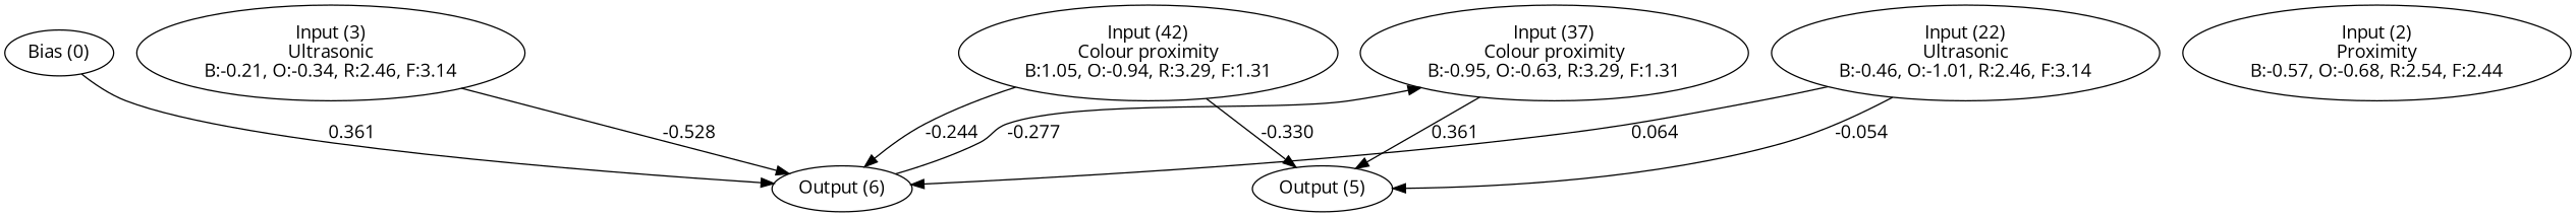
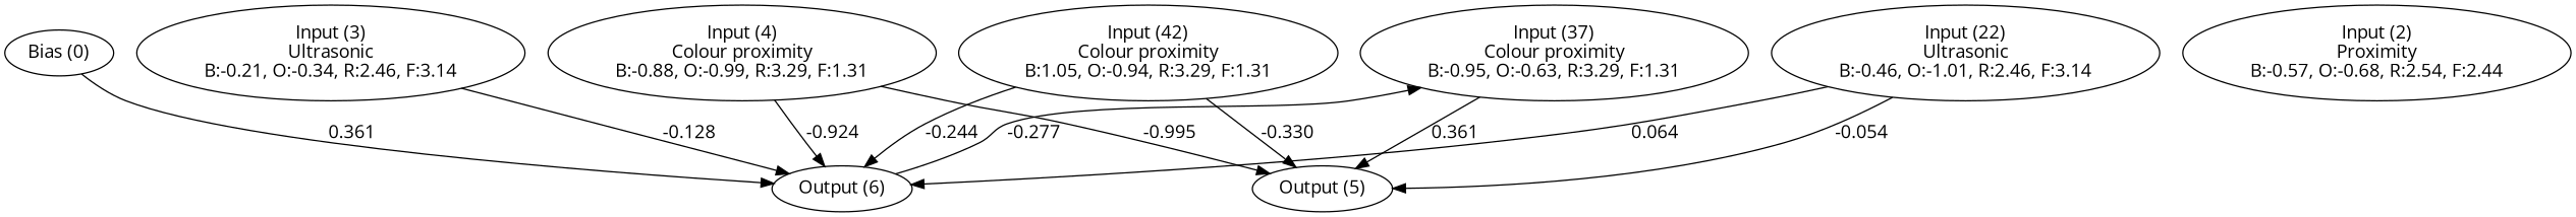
  digraph {
    fontname="Open Sans"
    node [fontname="Open Sans"]
    edge [fontname="Open Sans"]
    n1 [label="Bias (0)"]
    n2 [label="Input (2)\nProximity\nB:-0.57, O:-0.68, R:2.54, F:2.44"]
    n3 [label="Input (3)\nUltrasonic\nB:-0.21, O:-0.34, R:2.46, F:3.14"]
+   n4 [label="Input (4)\nColour proximity\nB:-0.88, O:-0.99, R:3.29, F:1.31"]
    n5 [label="Input (22)\nUltrasonic\nB:-0.46, O:-1.01, R:2.46, F:3.14"]
    n6 [label="Input (37)\nColour proximity\nB:-0.95, O:-0.63, R:3.29, F:1.31"]
    n7 [label="Input (42)\nColour proximity\nB:1.05, O:-0.94, R:3.29, F:1.31"]
    n8 [label="Output (5)"]
    n9 [label="Output (6)"]
    subgraph sub_1 {
      rank=same
      n1
      n2
      n3
+     n4
      n5
      n6
      n7
    }
    subgraph sub_2 {
      rank=same
      n8
      n9
    }
    n1 -> n9 [label=0.361]
-   n3 -> n9 [label=-0.528]
+   n3 -> n9 [label=-0.128]
+   n4 -> n8 [label=-0.995]
+   n4 -> n9 [label=-0.924]
    n5 -> n8 [label=-0.054]
    n5 -> n9 [label=0.064]
    n6 -> n8 [label=0.361]
    n7 -> n8 [label=-0.330]
    n7 -> n9 [label=-0.244]
    n9 -> n6 [label=-0.277]
  }
